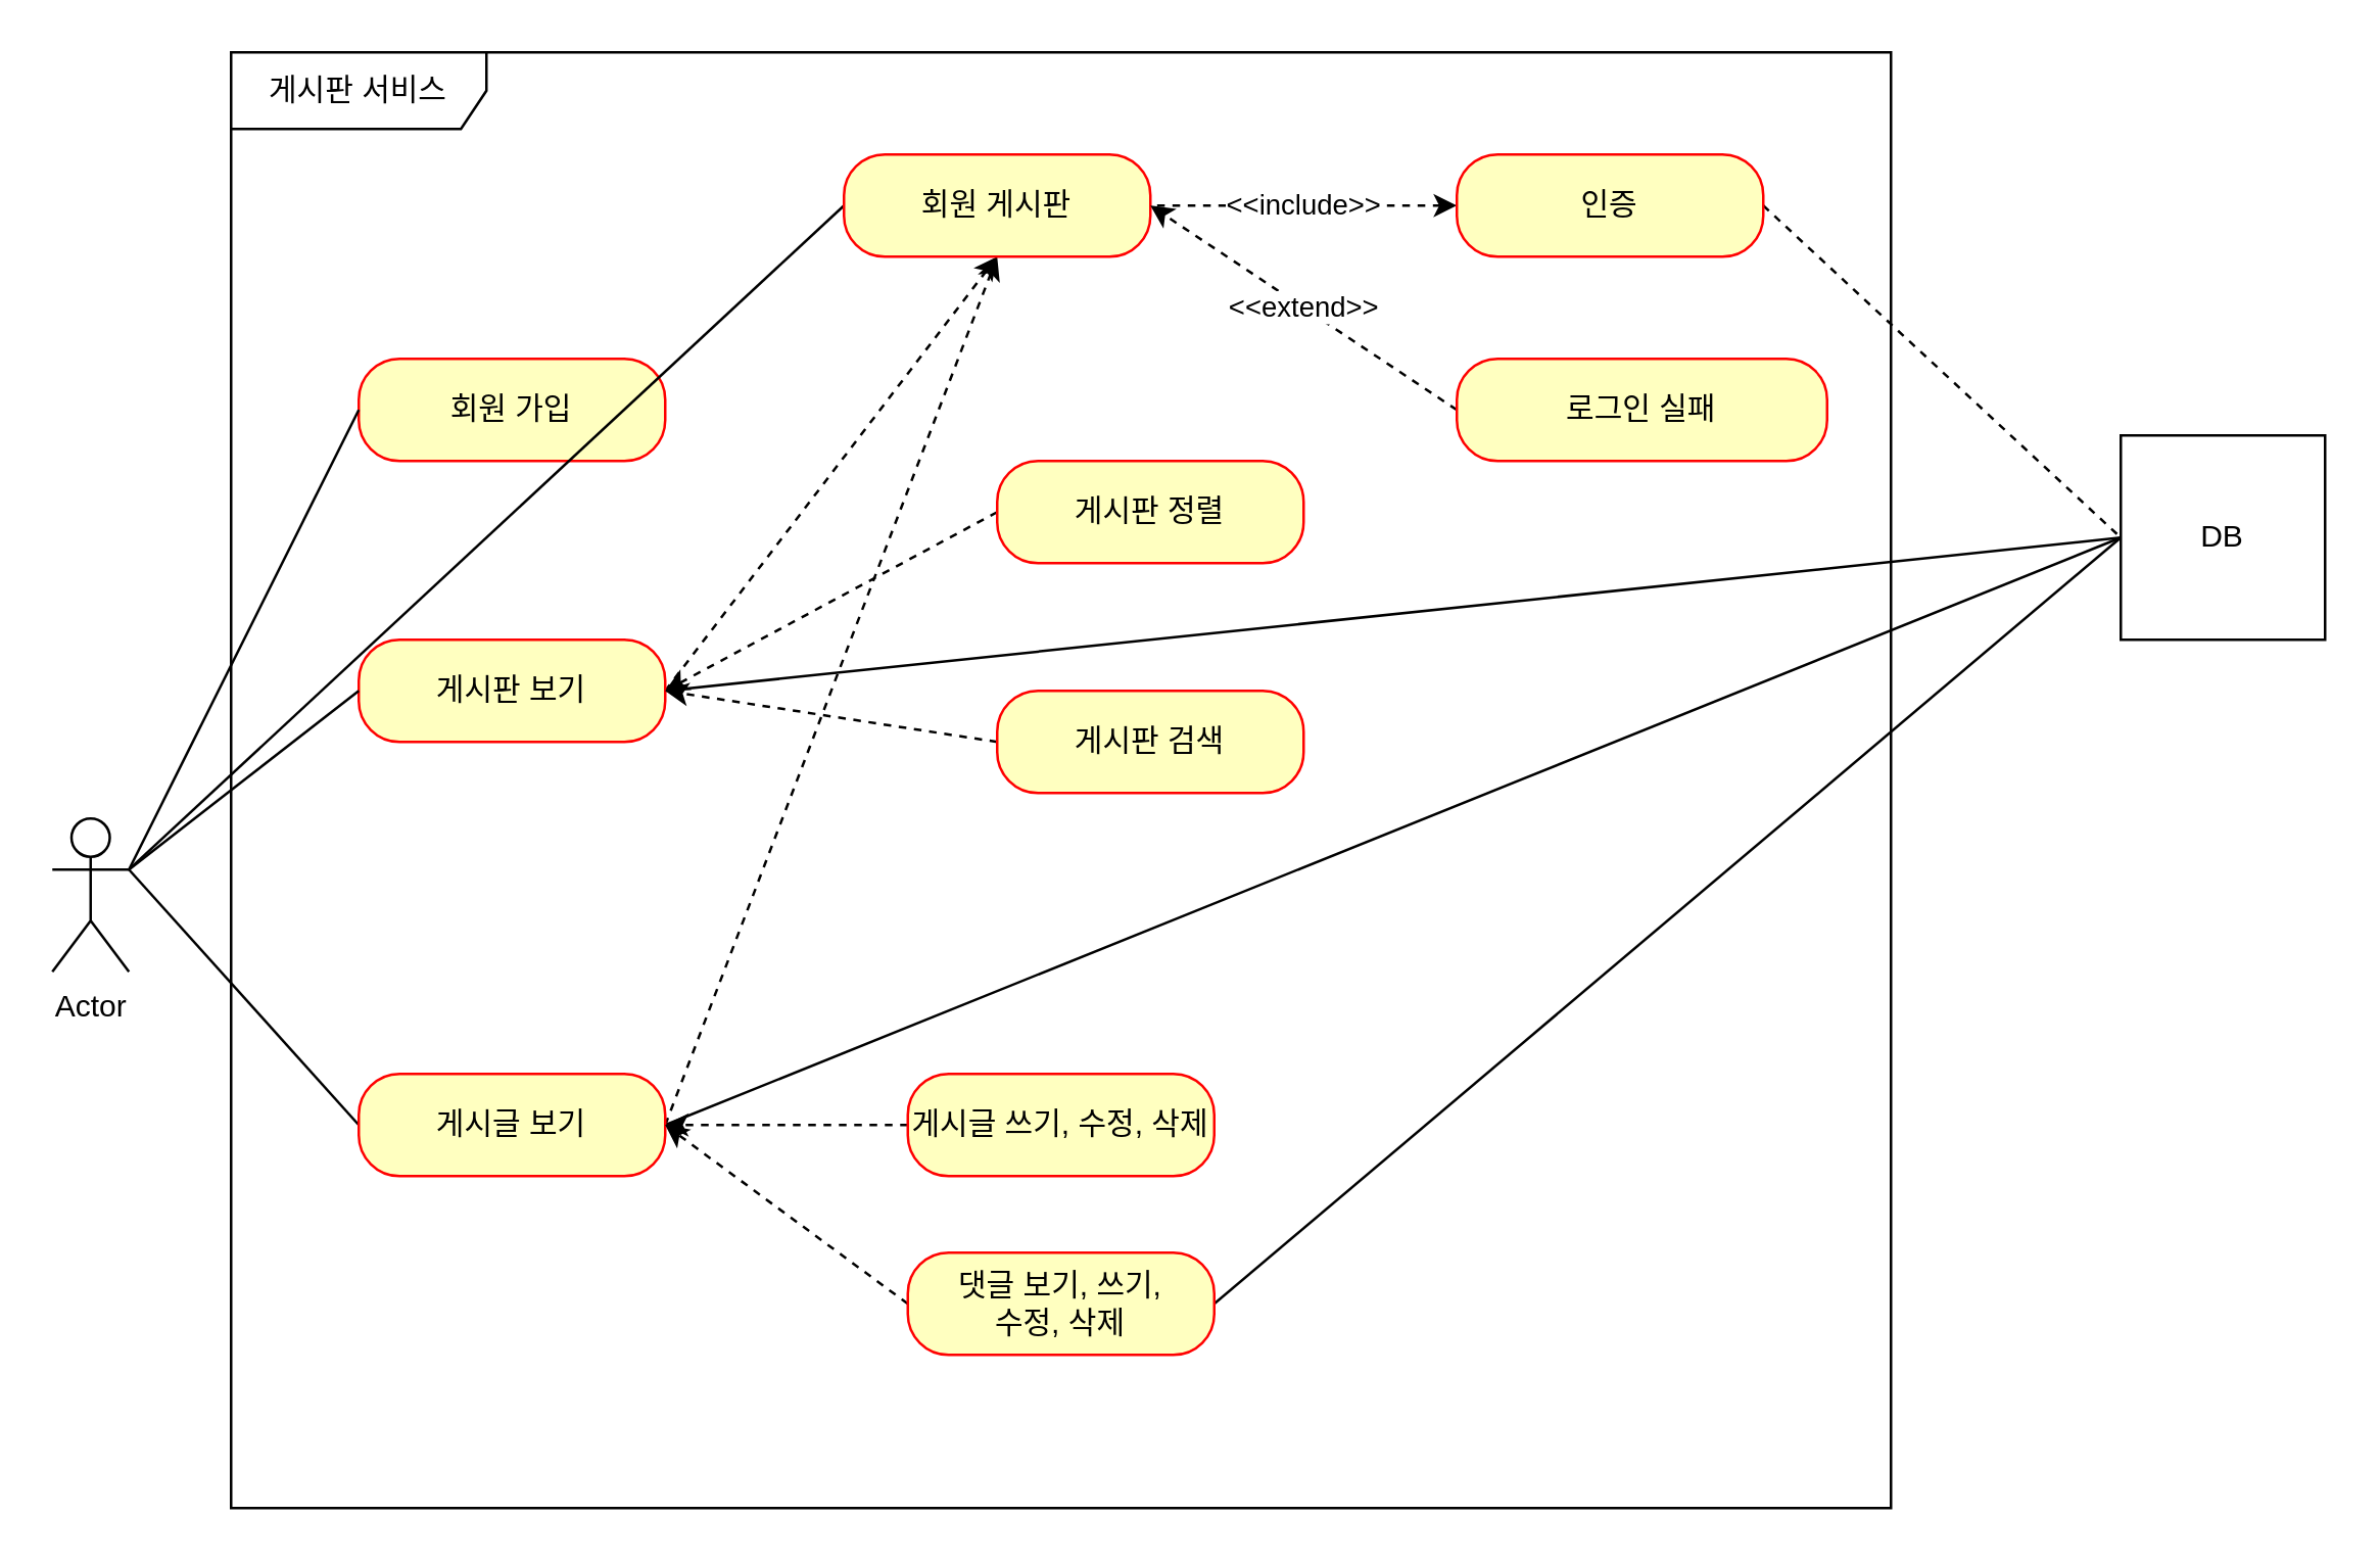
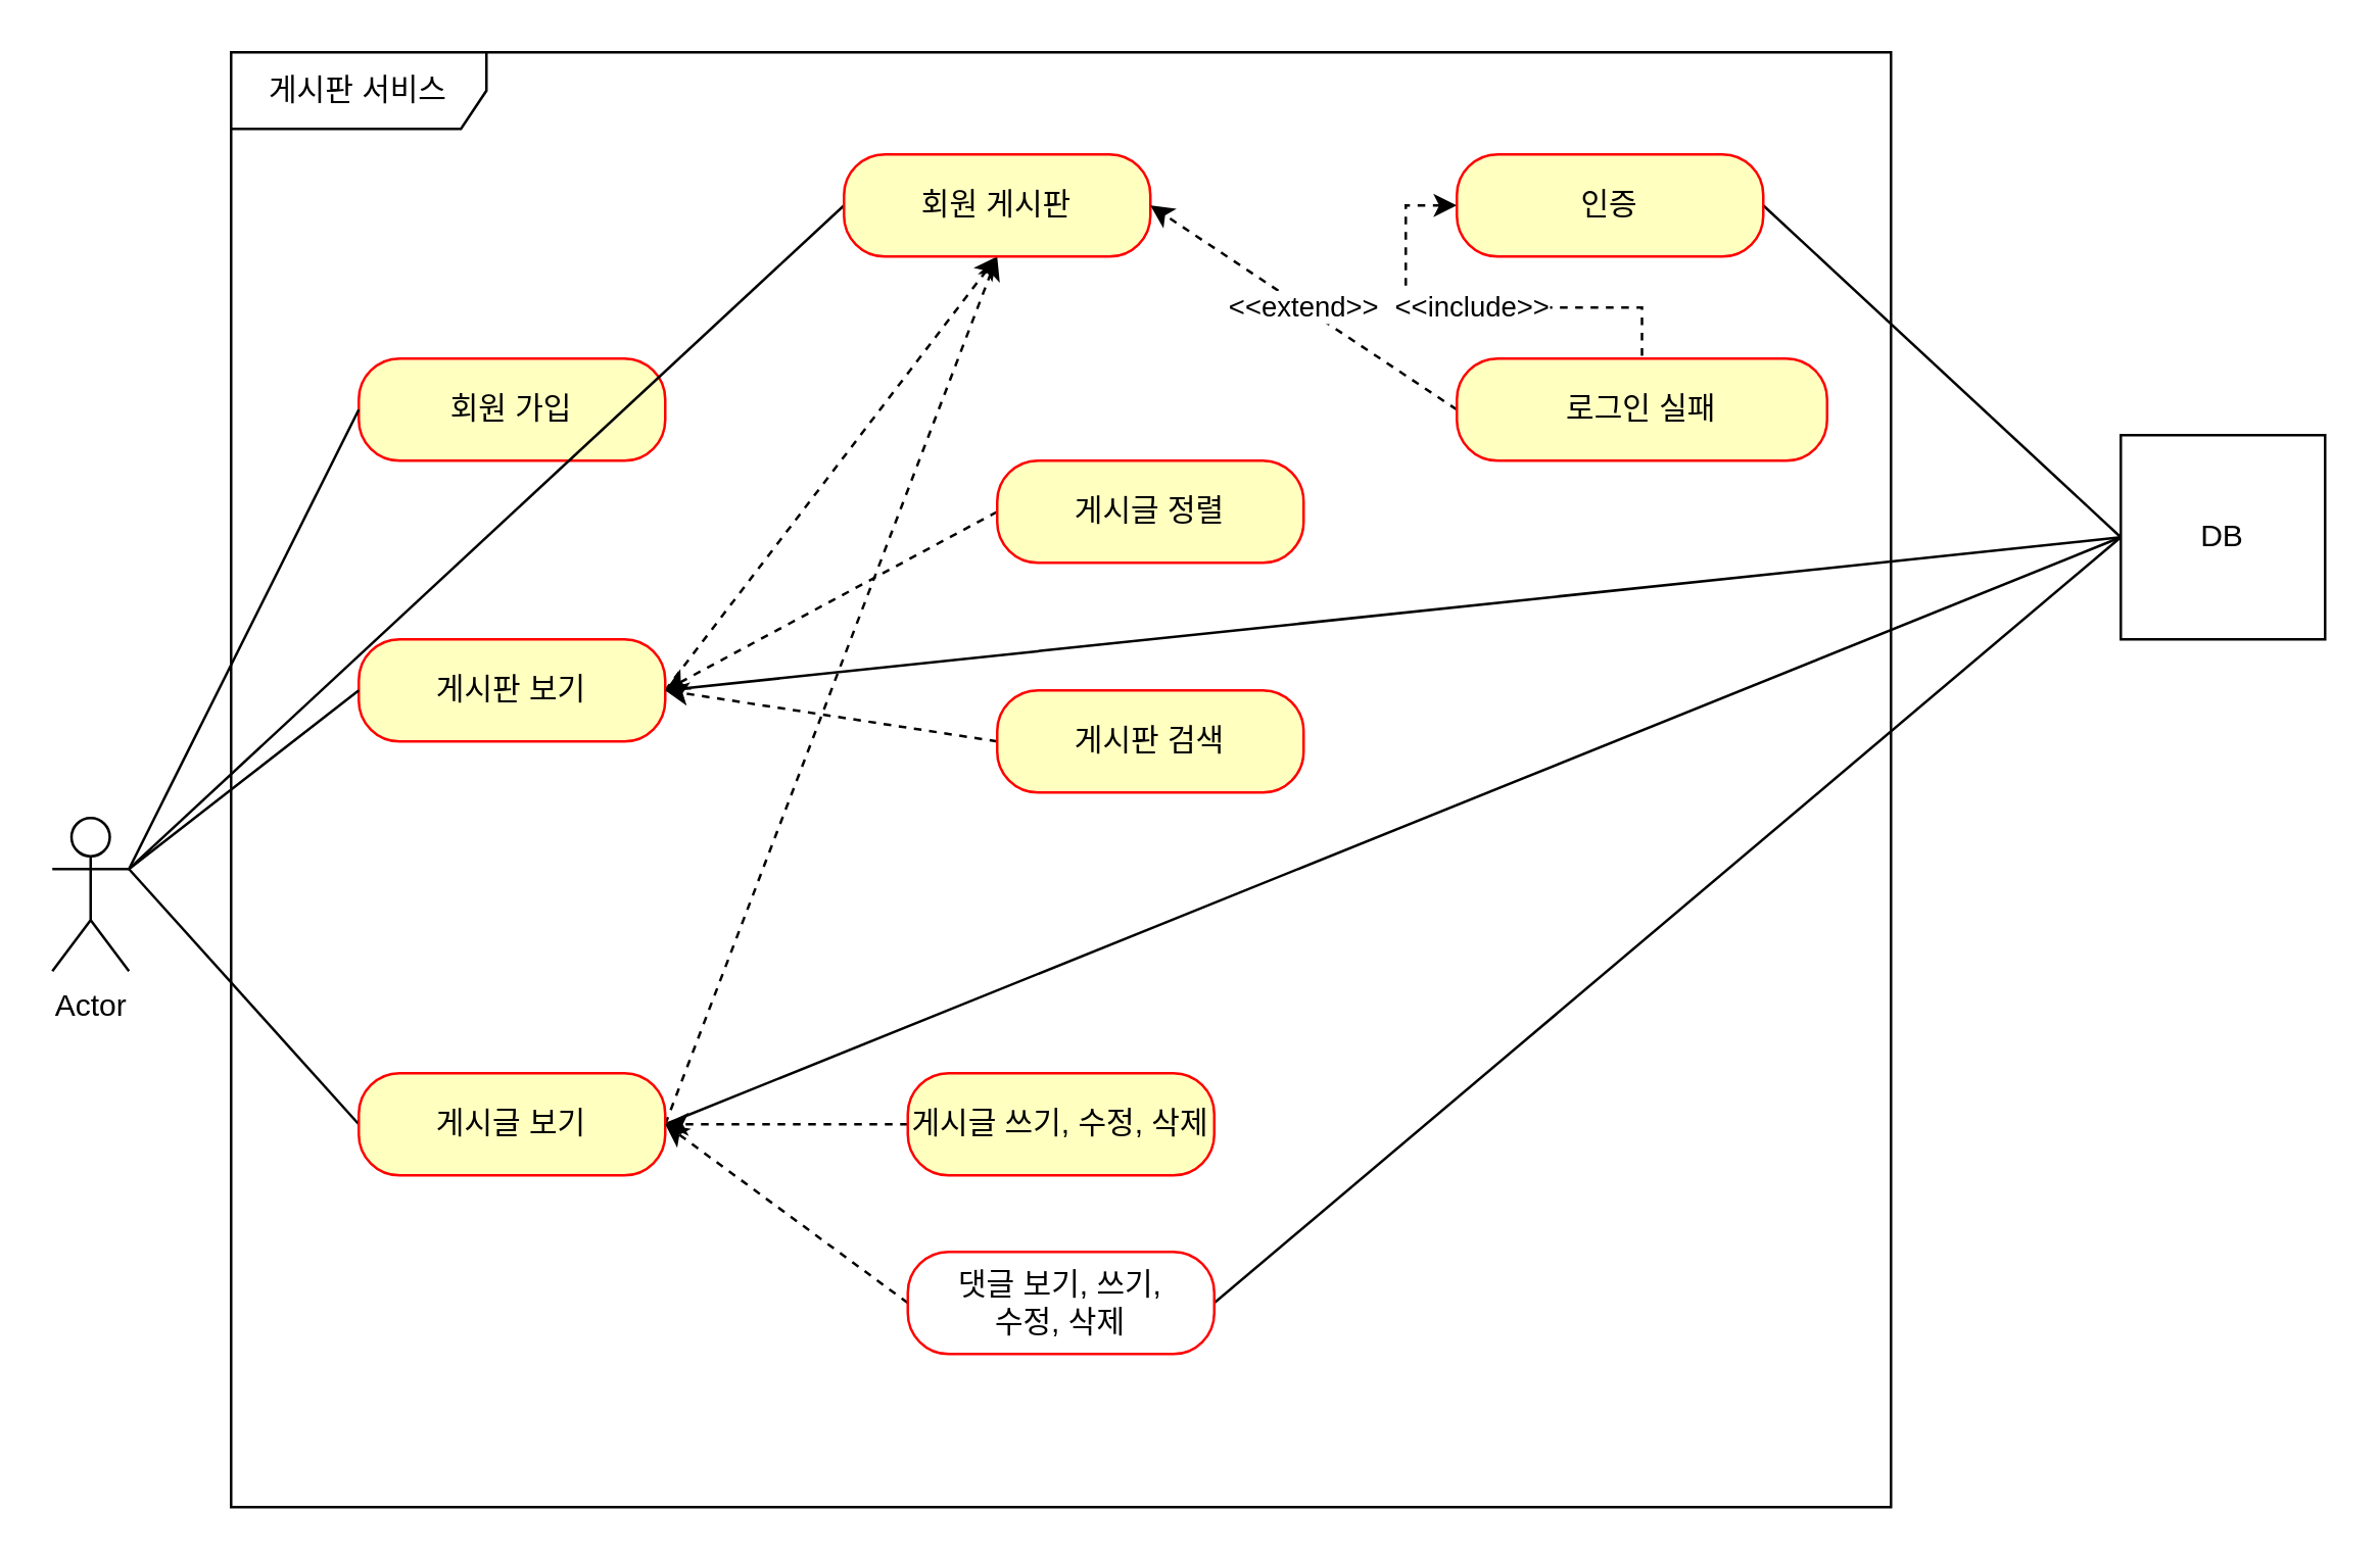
  <mxCell id="0" />
  <mxCell id="1" parent="0" />
  <mxCell id="2" value="Actor" style="shape=umlActor;verticalLabelPosition=bottom;verticalAlign=top;html=1;" vertex="1" parent="1"><mxGeometry x="20" y="320" width="30" height="60" as="geometry" /></mxCell>
  <mxCell id="3" value="게시판 서비스" style="shape=umlFrame;whiteSpace=wrap;html=1;pointerEvents=0;width=100;height=30;" vertex="1" parent="1"><mxGeometry x="90" y="20" width="650" height="570" as="geometry" /></mxCell>
  <mxCell id="4" value="회원 가입" style="rounded=1;whiteSpace=wrap;html=1;arcSize=40;fontColor=#000000;fillColor=#ffffc0;strokeColor=#ff0000;" vertex="1" parent="1"><mxGeometry x="140" y="140" width="120" height="40" as="geometry" /></mxCell>
  <mxCell id="5" style="rounded=0;orthogonalLoop=1;jettySize=auto;html=1;exitX=1;exitY=0.5;exitDx=0;exitDy=0;entryX=0.5;entryY=1;entryDx=0;entryDy=0;dashed=1;" edge="1" parent="1" source="7" target="13"><mxGeometry relative="1" as="geometry" /></mxCell>
  <mxCell id="6" style="rounded=0;orthogonalLoop=1;jettySize=auto;html=1;exitX=1;exitY=0.5;exitDx=0;exitDy=0;entryX=0;entryY=0.5;entryDx=0;entryDy=0;strokeColor=default;endArrow=none;endFill=0;" edge="1" parent="1" source="7" target="30"><mxGeometry relative="1" as="geometry" /></mxCell>
  <mxCell id="7" value="게시판 보기" style="rounded=1;whiteSpace=wrap;html=1;arcSize=40;fontColor=#000000;fillColor=#ffffc0;strokeColor=#ff0000;" vertex="1" parent="1"><mxGeometry x="140" y="250" width="120" height="40" as="geometry" /></mxCell>
  <mxCell id="8" style="rounded=0;orthogonalLoop=1;jettySize=auto;html=1;exitX=0;exitY=0.5;exitDx=0;exitDy=0;endArrow=none;endFill=0;" edge="1" parent="1" source="11"><mxGeometry relative="1" as="geometry"><mxPoint x="50" y="340" as="targetPoint" /></mxGeometry></mxCell>
  <mxCell id="9" style="rounded=0;orthogonalLoop=1;jettySize=auto;html=1;exitX=1;exitY=0.5;exitDx=0;exitDy=0;dashed=1;" edge="1" parent="1" source="11"><mxGeometry relative="1" as="geometry"><mxPoint x="390" y="100" as="targetPoint" /></mxGeometry></mxCell>
  <mxCell id="10" style="rounded=0;orthogonalLoop=1;jettySize=auto;html=1;exitX=1;exitY=0.5;exitDx=0;exitDy=0;entryX=0;entryY=0.5;entryDx=0;entryDy=0;endArrow=none;endFill=0;" edge="1" parent="1" source="11" target="30"><mxGeometry relative="1" as="geometry" /></mxCell>
  <mxCell id="11" value="게시글 보기" style="rounded=1;whiteSpace=wrap;html=1;arcSize=40;fontColor=#000000;fillColor=#ffffc0;strokeColor=#ff0000;" vertex="1" parent="1"><mxGeometry x="140" y="420" width="120" height="40" as="geometry" /></mxCell>
  <mxCell id="12" style="rounded=0;orthogonalLoop=1;jettySize=auto;html=1;exitX=0;exitY=0.5;exitDx=0;exitDy=0;entryX=1;entryY=0.333;entryDx=0;entryDy=0;entryPerimeter=0;endArrow=none;endFill=0;" edge="1" parent="1" source="13" target="2"><mxGeometry relative="1" as="geometry"><mxPoint x="50" y="330" as="targetPoint" /></mxGeometry></mxCell>
  <mxCell id="13" value="회원 게시판" style="rounded=1;whiteSpace=wrap;html=1;arcSize=40;fontColor=#000000;fillColor=#ffffc0;strokeColor=#ff0000;" vertex="1" parent="1"><mxGeometry x="330" y="60" width="120" height="40" as="geometry" /></mxCell>
- <mxCell id="14" value="&amp;lt;&amp;lt;include&amp;gt;&amp;gt;" style="edgeStyle=orthogonalEdgeStyle;rounded=0;orthogonalLoop=1;jettySize=auto;html=1;exitX=0;exitY=0.5;exitDx=0;exitDy=0;entryX=1;entryY=0.5;entryDx=0;entryDy=0;endArrow=none;endFill=0;dashed=1;startArrow=classic;startFill=1;" edge="1" parent="1" source="16" target="13"><mxGeometry relative="1" as="geometry" /></mxCell>
- <mxCell id="15" style="rounded=0;orthogonalLoop=1;jettySize=auto;html=1;exitX=1;exitY=0.5;exitDx=0;exitDy=0;entryX=0;entryY=0.5;entryDx=0;entryDy=0;endArrow=none;endFill=0;dashed=1;" edge="1" parent="1" source="16" target="30"><mxGeometry relative="1" as="geometry" /></mxCell>
+ <mxCell id="14" value="&amp;lt;&amp;lt;include&amp;gt;&amp;gt;" style="edgeStyle=orthogonalEdgeStyle;rounded=0;orthogonalLoop=1;jettySize=auto;html=1;exitX=0;exitY=0.5;exitDx=0;exitDy=0;endArrow=none;endFill=0;dashed=1;startArrow=classic;startFill=1;" edge="1" parent="1" source="16" target="18"><mxGeometry relative="1" as="geometry" /></mxCell>
+ <mxCell id="15" style="rounded=0;orthogonalLoop=1;jettySize=auto;html=1;exitX=1;exitY=0.5;exitDx=0;exitDy=0;entryX=0;entryY=0.5;entryDx=0;entryDy=0;endArrow=none;endFill=0;" edge="1" parent="1" source="16" target="30"><mxGeometry relative="1" as="geometry" /></mxCell>
  <mxCell id="16" value="인증" style="rounded=1;whiteSpace=wrap;html=1;arcSize=40;fontColor=#000000;fillColor=#ffffc0;strokeColor=#ff0000;" vertex="1" parent="1"><mxGeometry x="570" y="60" width="120" height="40" as="geometry" /></mxCell>
  <mxCell id="17" value="&amp;lt;&amp;lt;extend&amp;gt;&amp;gt;" style="rounded=0;orthogonalLoop=1;jettySize=auto;html=1;exitX=0;exitY=0.5;exitDx=0;exitDy=0;endArrow=classic;endFill=1;dashed=1;startArrow=none;startFill=0;" edge="1" parent="1" source="18"><mxGeometry relative="1" as="geometry"><mxPoint x="450" y="80" as="targetPoint" /></mxGeometry></mxCell>
  <mxCell id="18" value="로그인 실패" style="rounded=1;whiteSpace=wrap;html=1;arcSize=40;fontColor=#000000;fillColor=#ffffc0;strokeColor=#ff0000;" vertex="1" parent="1"><mxGeometry x="570" y="140" width="145" height="40" as="geometry" /></mxCell>
  <mxCell id="19" style="rounded=0;orthogonalLoop=1;jettySize=auto;html=1;exitX=0;exitY=0.5;exitDx=0;exitDy=0;entryX=1;entryY=0.5;entryDx=0;entryDy=0;dashed=1;" edge="1" parent="1" source="20" target="7"><mxGeometry relative="1" as="geometry" /></mxCell>
- <mxCell id="20" value="게시판 정렬" style="rounded=1;whiteSpace=wrap;html=1;arcSize=40;fontColor=#000000;fillColor=#ffffc0;strokeColor=#ff0000;" vertex="1" parent="1"><mxGeometry x="390" y="180" width="120" height="40" as="geometry" /></mxCell>
+ <mxCell id="20" value="게시글 정렬" style="rounded=1;whiteSpace=wrap;html=1;arcSize=40;fontColor=#000000;fillColor=#ffffc0;strokeColor=#ff0000;" vertex="1" parent="1"><mxGeometry x="390" y="180" width="120" height="40" as="geometry" /></mxCell>
  <mxCell id="21" style="rounded=0;orthogonalLoop=1;jettySize=auto;html=1;exitX=0;exitY=0.5;exitDx=0;exitDy=0;dashed=1;" edge="1" parent="1" source="22"><mxGeometry relative="1" as="geometry"><mxPoint x="260" y="270" as="targetPoint" /></mxGeometry></mxCell>
  <mxCell id="22" value="게시판 검색" style="rounded=1;whiteSpace=wrap;html=1;arcSize=40;fontColor=#000000;fillColor=#ffffc0;strokeColor=#ff0000;" vertex="1" parent="1"><mxGeometry x="390" y="270" width="120" height="40" as="geometry" /></mxCell>
  <mxCell id="23" style="rounded=0;orthogonalLoop=1;jettySize=auto;html=1;exitX=0;exitY=0.5;exitDx=0;exitDy=0;entryX=1;entryY=0.5;entryDx=0;entryDy=0;dashed=1;" edge="1" parent="1" source="24" target="11"><mxGeometry relative="1" as="geometry" /></mxCell>
  <mxCell id="24" value="게시글 쓰기, 수정, 삭제" style="rounded=1;whiteSpace=wrap;html=1;arcSize=40;fontColor=#000000;fillColor=#ffffc0;strokeColor=#ff0000;" vertex="1" parent="1"><mxGeometry x="355" y="420" width="120" height="40" as="geometry" /></mxCell>
  <mxCell id="25" style="rounded=0;orthogonalLoop=1;jettySize=auto;html=1;exitX=0;exitY=0.5;exitDx=0;exitDy=0;entryX=1;entryY=0.5;entryDx=0;entryDy=0;dashed=1;" edge="1" parent="1" source="27" target="11"><mxGeometry relative="1" as="geometry" /></mxCell>
  <mxCell id="26" style="rounded=0;orthogonalLoop=1;jettySize=auto;html=1;exitX=1;exitY=0.5;exitDx=0;exitDy=0;entryX=0;entryY=0.5;entryDx=0;entryDy=0;endArrow=none;endFill=0;" edge="1" parent="1" source="27" target="30"><mxGeometry relative="1" as="geometry" /></mxCell>
- <mxCell id="27" value="댓글 보기, 쓰기, &lt;br&gt;수정, 삭제" style="rounded=1;whiteSpace=wrap;html=1;arcSize=40;fontColor=#000000;fillColor=#ffffc0;strokeColor=#ff0000;" vertex="1" parent="1"><mxGeometry x="355" y="490" width="120" height="40" as="geometry" /></mxCell>
+ <mxCell id="27" value="댓글 보기, 쓰기, &lt;br&gt;수정, 삭제" style="rounded=1;whiteSpace=wrap;html=1;arcSize=40;fontColor=#000000;fillColor=#ffffff;strokeColor=#ff0000;" vertex="1" parent="1"><mxGeometry x="355" y="490" width="120" height="40" as="geometry" /></mxCell>
  <mxCell id="28" style="rounded=0;orthogonalLoop=1;jettySize=auto;html=1;exitX=0;exitY=0.5;exitDx=0;exitDy=0;entryX=1;entryY=0.333;entryDx=0;entryDy=0;entryPerimeter=0;endArrow=none;endFill=0;" edge="1" parent="1" source="4" target="2"><mxGeometry relative="1" as="geometry" /></mxCell>
  <mxCell id="29" style="rounded=0;orthogonalLoop=1;jettySize=auto;html=1;exitX=0;exitY=0.5;exitDx=0;exitDy=0;entryX=1;entryY=0.333;entryDx=0;entryDy=0;entryPerimeter=0;endArrow=none;endFill=0;" edge="1" parent="1" source="7" target="2"><mxGeometry relative="1" as="geometry" /></mxCell>
  <mxCell id="30" value="DB" style="html=1;dropTarget=0;whiteSpace=wrap;" vertex="1" parent="1"><mxGeometry x="830" y="170" width="80" height="80" as="geometry" /></mxCell>
